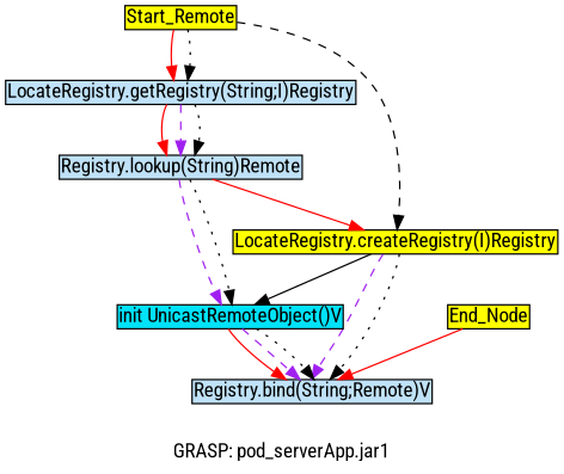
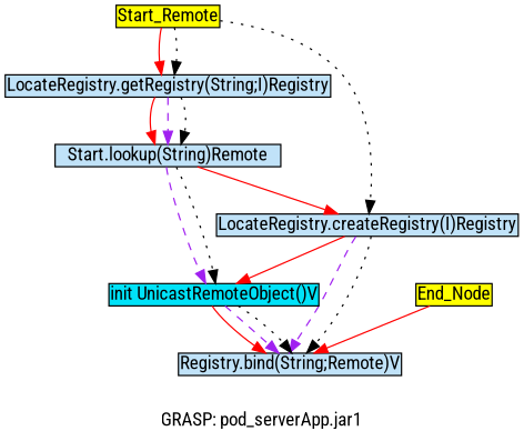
  digraph {
    fontname="Roboto Condensed"
    label="GRASP: pod_serverApp.jar1"
    node [fillcolor="#c0e2f8" fontname="Roboto Condensed" margin=0.02 shape=box style=filled]
    edge [color=red fontname="Roboto Condensed" style=solid]
    n1 [fillcolor=yellow height=0 label=Start_Remote width=0]
    "LocateRegistry.getRegistry(String;I)Registry" [height=0 width=0]
-   "LocateRegistry.createRegistry(I)Registry" [fillcolor=yellow height=0 width=0]
-   "Registry.lookup(String)Remote" [height=0 width=0]
+   "LocateRegistry.createRegistry(I)Registry" [height=0 width=0]
+   "Registry.lookup(String)Remote" [height=0 width=0 label="Start.lookup(String)Remote"]
    "Registry.bind(String;Remote)V" [height=0 width=0]
    "init UnicastRemoteObject()V" [fillcolor="#00e2f8" height=0 width=0]
    End_Node [fillcolor=yellow height=0 width=0]
    n1 -> "LocateRegistry.getRegistry(String;I)Registry"
    n1 -> "LocateRegistry.getRegistry(String;I)Registry" [color=black style=dotted]
-   n1 -> "LocateRegistry.createRegistry(I)Registry" [color=black style=dashed]
+   n1 -> "LocateRegistry.createRegistry(I)Registry" [color=black style=dotted]
    "LocateRegistry.getRegistry(String;I)Registry" -> "Registry.lookup(String)Remote"
    "LocateRegistry.getRegistry(String;I)Registry" -> "Registry.lookup(String)Remote" [color=purple style=dashed]
    "LocateRegistry.getRegistry(String;I)Registry" -> "Registry.lookup(String)Remote" [color=black style=dotted]
    "LocateRegistry.createRegistry(I)Registry" -> "Registry.bind(String;Remote)V" [color=purple style=dashed]
    "LocateRegistry.createRegistry(I)Registry" -> "Registry.bind(String;Remote)V" [color=black style=dotted]
-   "LocateRegistry.createRegistry(I)Registry" -> "init UnicastRemoteObject()V" [color=black]
+   "LocateRegistry.createRegistry(I)Registry" -> "init UnicastRemoteObject()V"
    "Registry.lookup(String)Remote" -> "LocateRegistry.createRegistry(I)Registry"
    "Registry.lookup(String)Remote" -> "init UnicastRemoteObject()V" [color=purple style=dashed]
    "Registry.lookup(String)Remote" -> "init UnicastRemoteObject()V" [color=black style=dotted]
    "init UnicastRemoteObject()V" -> "Registry.bind(String;Remote)V"
    "init UnicastRemoteObject()V" -> "Registry.bind(String;Remote)V" [color=purple style=dashed]
    "init UnicastRemoteObject()V" -> "Registry.bind(String;Remote)V" [color=black style=dotted]
    End_Node -> "Registry.bind(String;Remote)V"
  }
